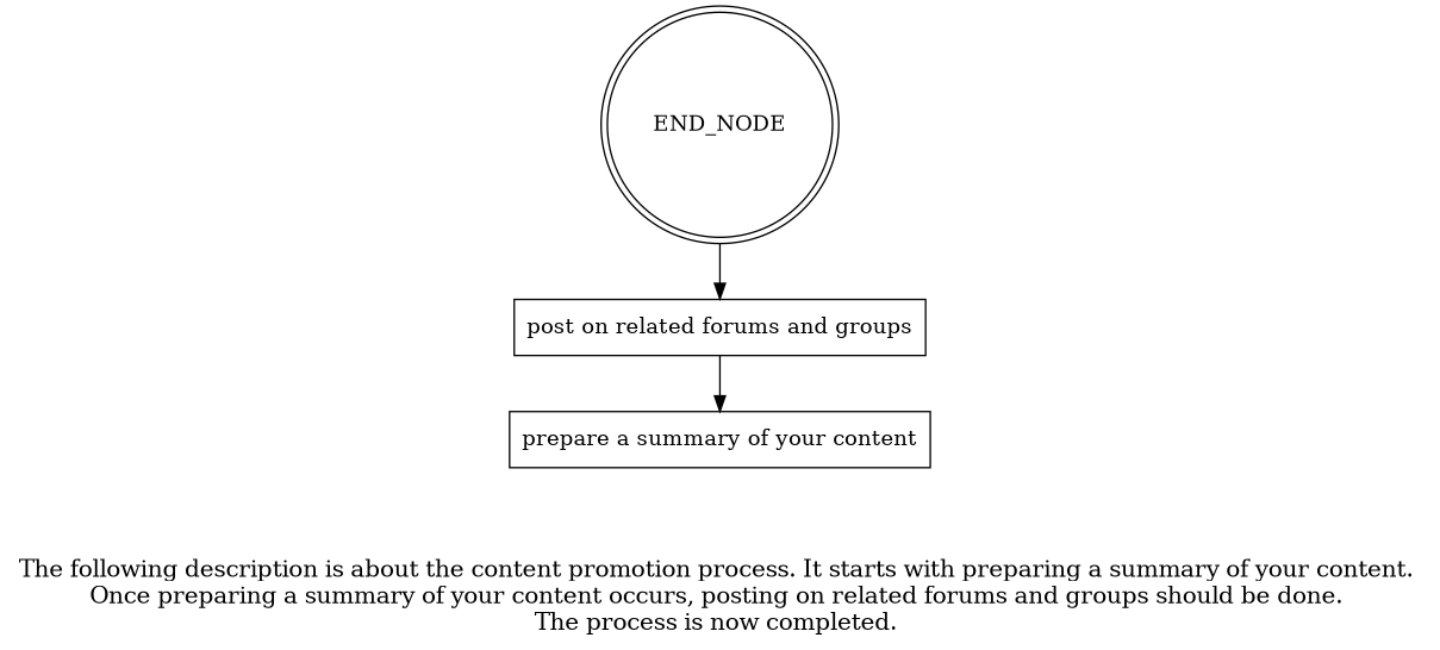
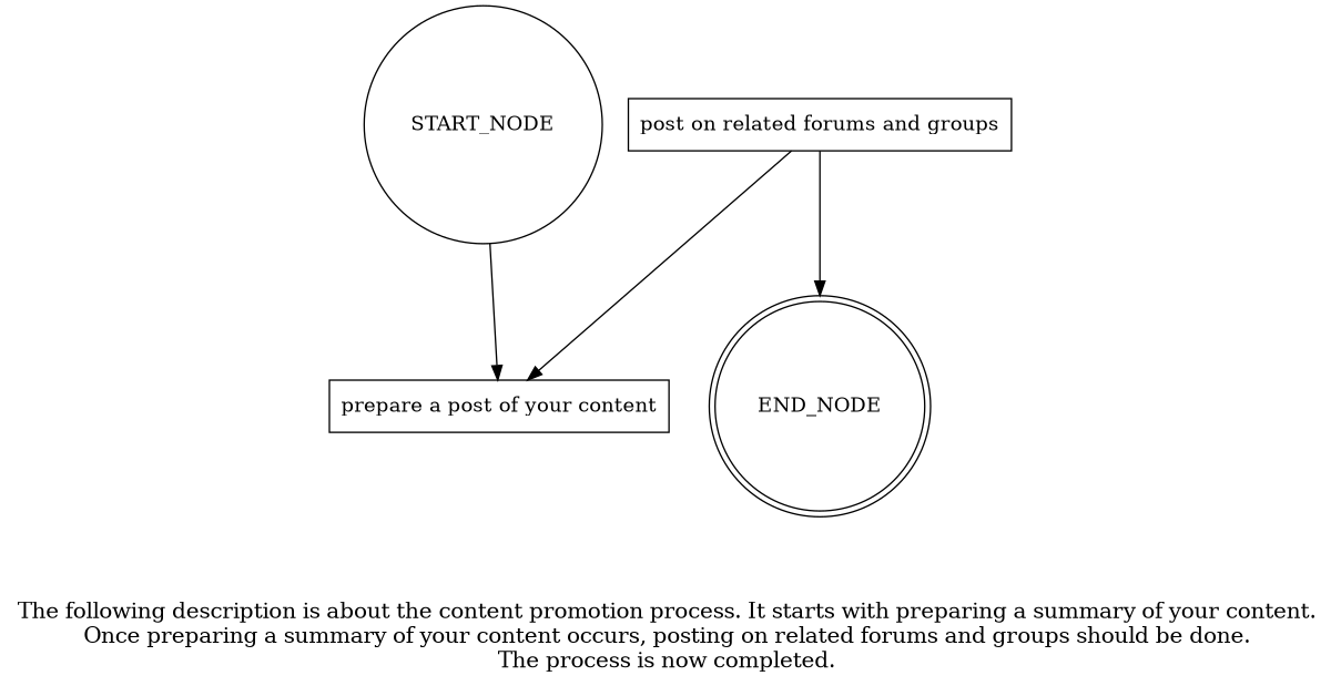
  digraph {
    fontsize=15
    label="\n\n\nThe following description is about the content promotion process. It starts with preparing a summary of your content. \nOnce preparing a summary of your content occurs, posting on related forums and groups should be done. \nThe process is now completed. \n"
    rankdir=TB
    node [shape=box]
-   "prepare a summary of your content"
+   "prepare a summary of your content" [label="prepare a post of your content"]
    "post on related forums and groups"
    END_NODE [shape=doublecircle width=0.2]
+   START_NODE [shape=circle width=0.3]
    subgraph sub_1 {
      "prepare a summary of your content"
      "post on related forums and groups"
    }
    "post on related forums and groups" -> "prepare a summary of your content"
-   END_NODE -> "post on related forums and groups"
+   "post on related forums and groups" -> END_NODE
+   START_NODE -> "prepare a summary of your content"
  }
